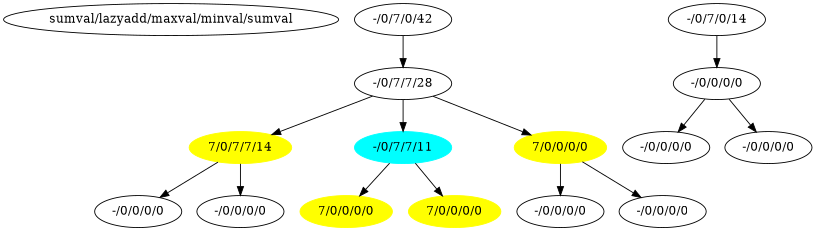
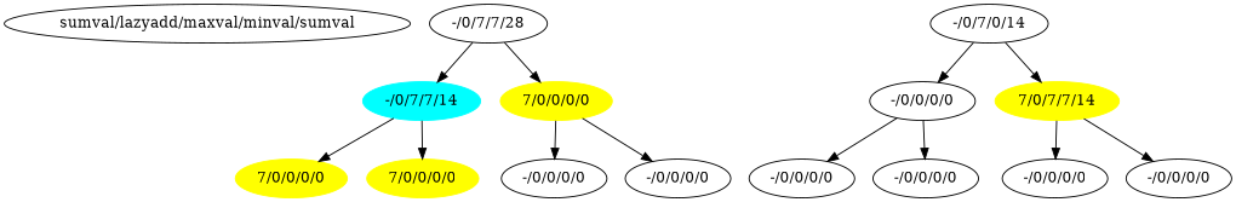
  digraph {
    n1 [label="sumval/lazyadd/maxval/minval/sumval"]
-   n2 [label="-/0/7/0/42"]
    n3 [label="-/0/7/7/28"]
    n4 [label="-/0/7/0/14"]
    n5 [label="-/0/0/0/0"]
    n6 [color=yellow label="7/0/7/7/14" style=filled]
-   n7 [color=cyan label="-/0/7/7/11" style=filled]
+   n7 [color=cyan label="-/0/7/7/14" style=filled]
    n8 [color=yellow label="7/0/0/0/0" style=filled]
    n9 [label="-/0/0/0/0"]
    n10 [label="-/0/0/0/0"]
    n11 [label="-/0/0/0/0"]
    n12 [label="-/0/0/0/0"]
    n13 [color=yellow label="7/0/0/0/0" style=filled]
    n14 [color=yellow label="7/0/0/0/0" style=filled]
    n15 [label="-/0/0/0/0"]
    n16 [label="-/0/0/0/0"]
-   n2 -> n3
    n3 -> n7
    n3 -> n8
    n4 -> n5
-   n3 -> n6
+   n4 -> n6
    n5 -> n9
    n5 -> n10
    n6 -> n11
    n6 -> n12
    n7 -> n13
    n7 -> n14
    n8 -> n15
    n8 -> n16
  }
